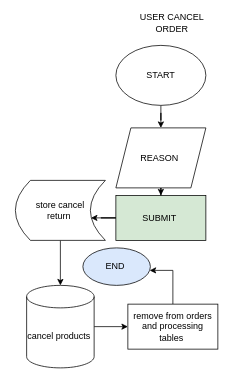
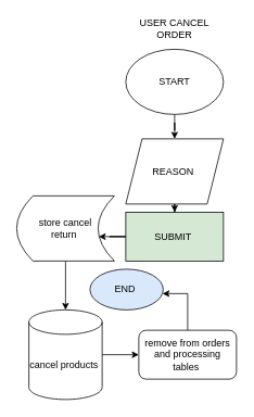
  <mxCell id="0" />
  <mxCell id="1" parent="0" />
- <mxCell id="2" value="USER CANCEL ORDER" style="text;html=1;strokeColor=none;fillColor=none;align=center;verticalAlign=middle;whiteSpace=wrap;rounded=0;" vertex="1" parent="1"><mxGeometry x="169" y="15" width="120" height="30" as="geometry" /></mxCell>
+ <mxCell id="2" value="USER CANCEL ORDER" style="text;html=1;strokeColor=none;fillColor=none;align=center;verticalAlign=middle;whiteSpace=wrap;rounded=0;" vertex="1" parent="1"><mxGeometry x="154" y="20" width="120" height="30" as="geometry" /></mxCell>
  <mxCell id="3" value="" style="edgeStyle=orthogonalEdgeStyle;rounded=0;orthogonalLoop=1;jettySize=auto;html=1;" edge="1" parent="1" source="4" target="6"><mxGeometry relative="1" as="geometry" /></mxCell>
  <mxCell id="4" value="START" style="ellipse;whiteSpace=wrap;html=1;" vertex="1" parent="1"><mxGeometry x="154" y="60" width="120" height="80" as="geometry" /></mxCell>
  <mxCell id="5" value="" style="edgeStyle=orthogonalEdgeStyle;rounded=0;orthogonalLoop=1;jettySize=auto;html=1;" edge="1" parent="1" source="6" target="8"><mxGeometry relative="1" as="geometry" /></mxCell>
  <mxCell id="6" value="REASON&amp;nbsp;" style="shape=parallelogram;perimeter=parallelogramPerimeter;whiteSpace=wrap;html=1;fixedSize=1;" vertex="1" parent="1"><mxGeometry x="154" y="170" width="120" height="80" as="geometry" /></mxCell>
  <mxCell id="7" style="edgeStyle=orthogonalEdgeStyle;rounded=0;orthogonalLoop=1;jettySize=auto;html=1;entryX=0.84;entryY=0.625;entryDx=0;entryDy=0;entryPerimeter=0;" edge="1" parent="1" source="8" target="12"><mxGeometry relative="1" as="geometry" /></mxCell>
  <mxCell id="8" value="SUBMIT&amp;nbsp;" style="whiteSpace=wrap;html=1;fillColor=#d5e8d4;" vertex="1" parent="1"><mxGeometry x="154" y="260" width="120" height="60" as="geometry" /></mxCell>
  <mxCell id="9" value="" style="edgeStyle=orthogonalEdgeStyle;rounded=0;orthogonalLoop=1;jettySize=auto;html=1;" edge="1" parent="1" source="10" target="14"><mxGeometry relative="1" as="geometry" /></mxCell>
  <mxCell id="10" value="cancel products&amp;nbsp;" style="shape=cylinder3;whiteSpace=wrap;html=1;boundedLbl=1;backgroundOutline=1;size=15;" vertex="1" parent="1"><mxGeometry x="35" y="380" width="90" height="110" as="geometry" /></mxCell>
  <mxCell id="11" style="edgeStyle=orthogonalEdgeStyle;rounded=0;orthogonalLoop=1;jettySize=auto;html=1;" edge="1" parent="1" source="12" target="10"><mxGeometry relative="1" as="geometry" /></mxCell>
  <mxCell id="12" value="store cancel &lt;br&gt;return&amp;nbsp;" style="shape=dataStorage;whiteSpace=wrap;html=1;fixedSize=1;" vertex="1" parent="1"><mxGeometry x="20" y="240" width="120" height="80" as="geometry" /></mxCell>
  <mxCell id="13" value="" style="edgeStyle=orthogonalEdgeStyle;rounded=0;orthogonalLoop=1;jettySize=auto;html=1;" edge="1" parent="1" source="14" target="15"><mxGeometry relative="1" as="geometry"><Array as="points"><mxPoint x="230" y="360" /></Array></mxGeometry></mxCell>
- <mxCell id="14" value="remove from orders and processing tables&amp;nbsp;" style="rounded=0;whiteSpace=wrap;html=1;" vertex="1" parent="1"><mxGeometry x="170" y="405" width="120" height="60" as="geometry" /></mxCell>
+ <mxCell id="14" value="remove from orders and processing tables&amp;nbsp;" style="whiteSpace=wrap;html=1;rounded=1;" vertex="1" parent="1"><mxGeometry x="170" y="405" width="120" height="60" as="geometry" /></mxCell>
  <mxCell id="15" value="END&amp;nbsp;" style="ellipse;whiteSpace=wrap;html=1;fillColor=#dae8fc;" vertex="1" parent="1"><mxGeometry x="110" y="330" width="90" height="50" as="geometry" /></mxCell>
